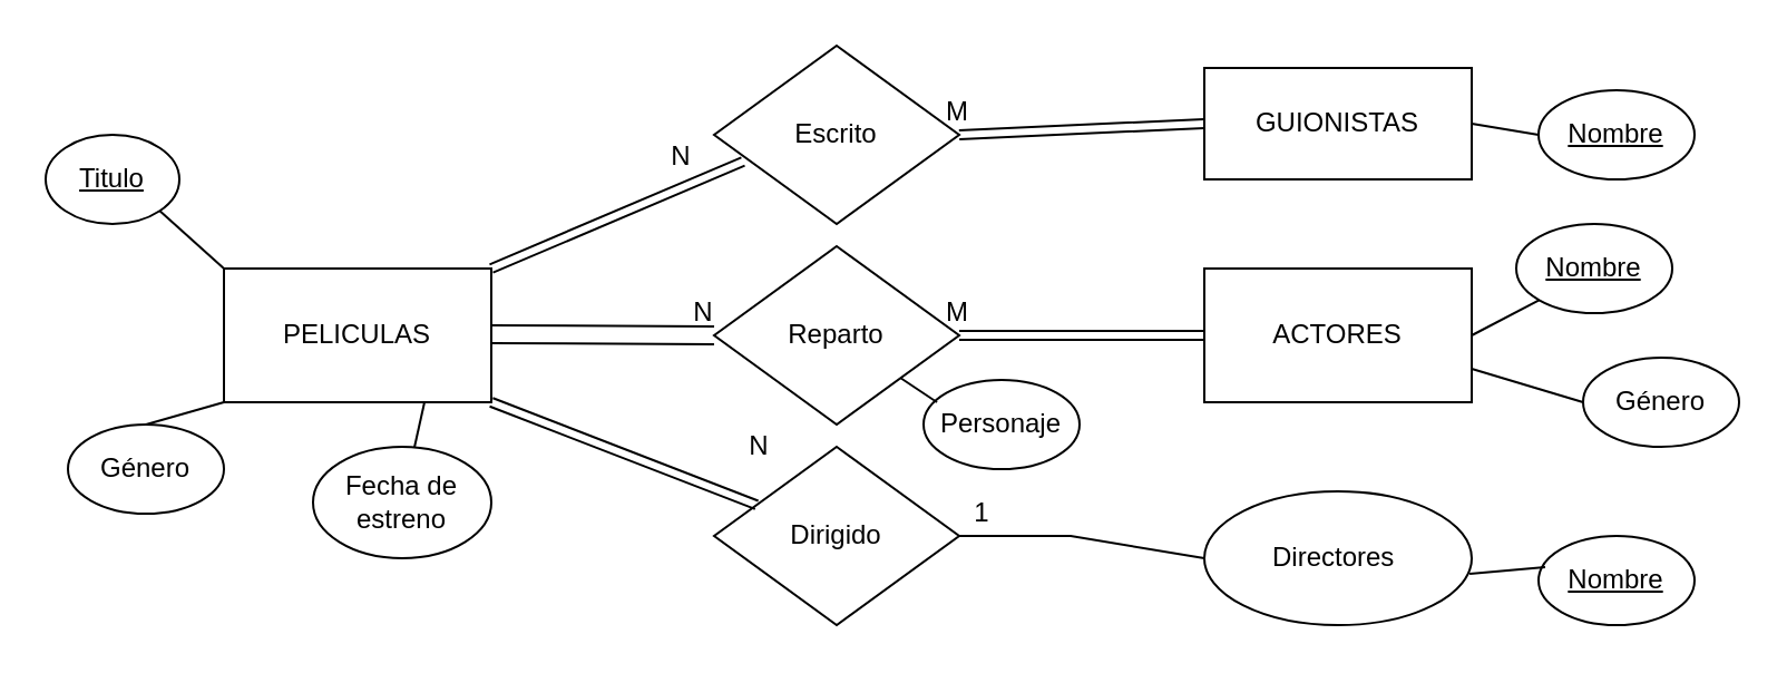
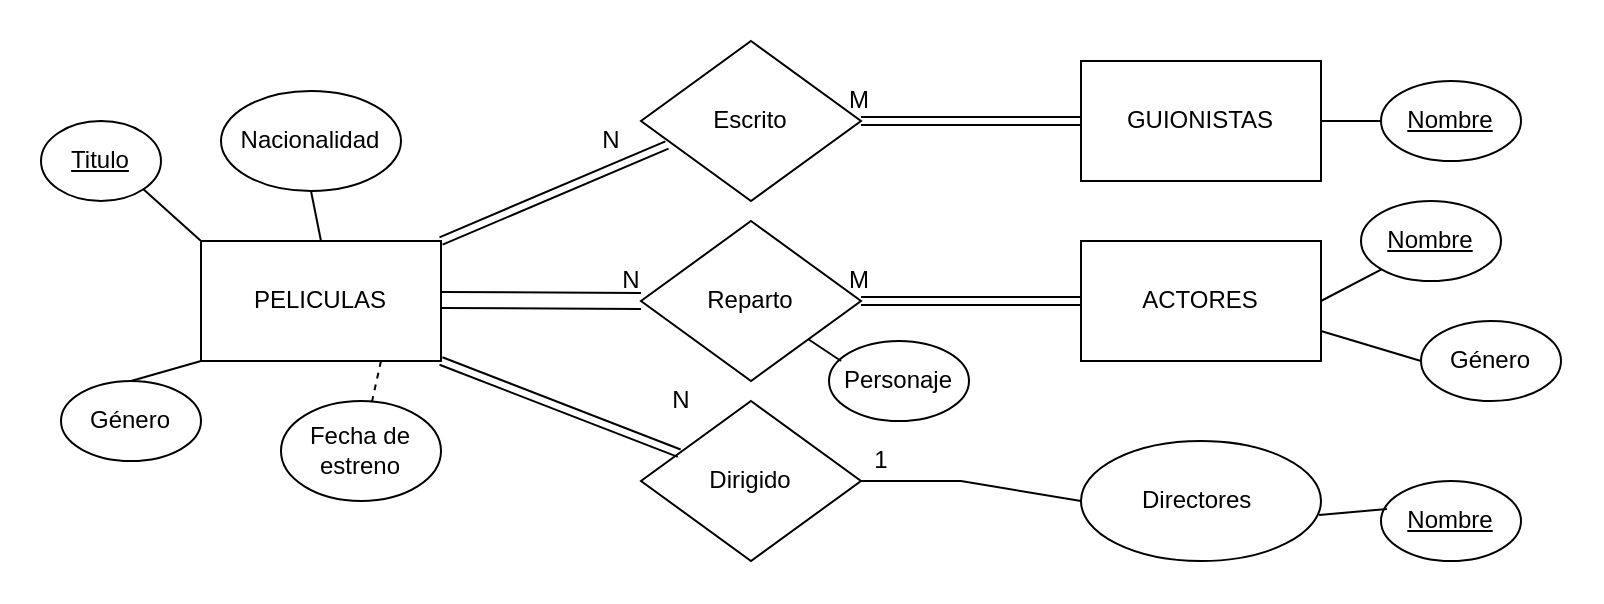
  <mxCell id="0" />
  <mxCell id="1" parent="0" />
  <mxCell id="2" value="Escrito" style="rhombus;whiteSpace=wrap;html=1;" parent="1" vertex="1"><mxGeometry x="320" y="20" width="110" height="80" as="geometry" /></mxCell>
  <mxCell id="3" value="Reparto" style="rhombus;whiteSpace=wrap;html=1;" parent="1" vertex="1"><mxGeometry x="320" y="110" width="110" height="80" as="geometry" /></mxCell>
  <mxCell id="4" value="Dirigido" style="rhombus;whiteSpace=wrap;html=1;" parent="1" vertex="1"><mxGeometry x="320" y="200" width="110" height="80" as="geometry" /></mxCell>
  <mxCell id="5" value="PELICULAS" style="rounded=0;whiteSpace=wrap;html=1;" parent="1" vertex="1"><mxGeometry x="100" y="120" width="120" height="60" as="geometry" /></mxCell>
  <mxCell id="6" value="&lt;u&gt;Titulo&lt;/u&gt;" style="ellipse;whiteSpace=wrap;html=1;" parent="1" vertex="1"><mxGeometry x="20" y="60" width="60" height="40" as="geometry" /></mxCell>
- <mxCell id="7" value="GUIONISTAS" style="rounded=0;whiteSpace=wrap;html=1;" parent="1" vertex="1"><mxGeometry x="540" y="30" width="120" height="50" as="geometry" /></mxCell>
+ <mxCell id="7" value="GUIONISTAS" style="rounded=0;whiteSpace=wrap;html=1;" parent="1" vertex="1"><mxGeometry x="540" y="30" width="120" height="60" as="geometry" /></mxCell>
  <mxCell id="8" value="ACTORES" style="rounded=0;whiteSpace=wrap;html=1;" parent="1" vertex="1"><mxGeometry x="540" y="120" width="120" height="60" as="geometry" /></mxCell>
  <mxCell id="9" value="Directores&amp;nbsp;" style="ellipse;whiteSpace=wrap;html=1;" parent="1" vertex="1"><mxGeometry x="540" y="220" width="120" height="60" as="geometry" /></mxCell>
  <mxCell id="10" value="&lt;u&gt;Nombre&lt;/u&gt;" style="ellipse;whiteSpace=wrap;html=1;" parent="1" vertex="1"><mxGeometry x="690" y="240" width="70" height="40" as="geometry" /></mxCell>
  <mxCell id="11" value="&lt;span style=&quot;font-weight: normal&quot;&gt;&lt;u&gt;Nombre&lt;/u&gt;&lt;/span&gt;" style="ellipse;whiteSpace=wrap;html=1;fontStyle=1" parent="1" vertex="1"><mxGeometry x="680" y="100" width="70" height="40" as="geometry" /></mxCell>
  <mxCell id="12" value="&lt;u&gt;Nombre&lt;/u&gt;" style="ellipse;whiteSpace=wrap;html=1;" parent="1" vertex="1"><mxGeometry x="690" y="40" width="70" height="40" as="geometry" /></mxCell>
  <mxCell id="13" value="Género" style="ellipse;whiteSpace=wrap;html=1;" parent="1" vertex="1"><mxGeometry x="710" y="160" width="70" height="40" as="geometry" /></mxCell>
  <mxCell id="14" value="Género" style="ellipse;whiteSpace=wrap;html=1;" parent="1" vertex="1"><mxGeometry x="30" y="190" width="70" height="40" as="geometry" /></mxCell>
  <mxCell id="15" value="Fecha de estreno" style="ellipse;whiteSpace=wrap;html=1;" parent="1" vertex="1"><mxGeometry x="140" y="200" width="80" height="50" as="geometry" /></mxCell>
+ <mxCell id="16" value="Nacionalidad" style="ellipse;whiteSpace=wrap;html=1;" parent="1" vertex="1"><mxGeometry x="110" y="45" width="90" height="50" as="geometry" /></mxCell>
  <mxCell id="17" value="Personaje" style="ellipse;whiteSpace=wrap;html=1;" parent="1" vertex="1"><mxGeometry x="414" y="170" width="70" height="40" as="geometry" /></mxCell>
  <mxCell id="18" value="" style="shape=link;html=1;rounded=0;width=-8;" parent="1" edge="1"><mxGeometry relative="1" as="geometry"><mxPoint x="220" y="149.5" as="sourcePoint" /><mxPoint x="320" y="150" as="targetPoint" /></mxGeometry></mxCell>
  <mxCell id="19" value="" style="resizable=0;html=1;align=left;verticalAlign=bottom;" parent="18" connectable="0" vertex="1"><mxGeometry x="-1" relative="1" as="geometry" /></mxCell>
  <mxCell id="20" value="" style="resizable=0;html=1;align=right;verticalAlign=bottom;" parent="18" connectable="0" vertex="1"><mxGeometry x="1" relative="1" as="geometry" /></mxCell>
  <mxCell id="21" value="" style="shape=link;html=1;rounded=0;entryX=0.118;entryY=0.65;entryDx=0;entryDy=0;entryPerimeter=0;" parent="1" target="2" edge="1"><mxGeometry relative="1" as="geometry"><mxPoint x="220" y="120" as="sourcePoint" /><mxPoint x="380" y="120" as="targetPoint" /></mxGeometry></mxCell>
  <mxCell id="22" value="" style="resizable=0;html=1;align=right;verticalAlign=bottom;" parent="21" connectable="0" vertex="1"><mxGeometry x="1" relative="1" as="geometry" /></mxCell>
  <mxCell id="23" value="N" style="text;html=1;align=center;verticalAlign=middle;resizable=0;points=[];autosize=1;" parent="1" vertex="1"><mxGeometry x="295" y="60" width="20" height="20" as="geometry" /></mxCell>
  <mxCell id="24" value="N" style="text;html=1;align=center;verticalAlign=middle;resizable=0;points=[];autosize=1;" parent="1" vertex="1"><mxGeometry x="330" y="190" width="20" height="20" as="geometry" /></mxCell>
  <mxCell id="25" value="N" style="text;html=1;align=center;verticalAlign=middle;resizable=0;points=[];autosize=1;" parent="1" vertex="1"><mxGeometry x="305" y="130" width="20" height="20" as="geometry" /></mxCell>
  <mxCell id="26" value="" style="shape=link;html=1;rounded=0;" parent="1" target="4" edge="1"><mxGeometry relative="1" as="geometry"><mxPoint x="220" y="180" as="sourcePoint" /><mxPoint x="380" y="180" as="targetPoint" /></mxGeometry></mxCell>
  <mxCell id="27" value="" style="endArrow=none;html=1;rounded=0;entryX=0;entryY=0.5;entryDx=0;entryDy=0;exitX=1;exitY=0.5;exitDx=0;exitDy=0;" parent="1" source="4" target="9" edge="1"><mxGeometry relative="1" as="geometry"><mxPoint x="330" y="240" as="sourcePoint" /><mxPoint x="490" y="240" as="targetPoint" /><Array as="points"><mxPoint x="480" y="240" /></Array></mxGeometry></mxCell>
  <mxCell id="28" value="" style="shape=link;html=1;rounded=0;" parent="1" edge="1"><mxGeometry relative="1" as="geometry"><mxPoint x="430" y="150" as="sourcePoint" /><mxPoint x="540" y="150" as="targetPoint" /></mxGeometry></mxCell>
  <mxCell id="29" value="" style="resizable=0;html=1;align=right;verticalAlign=bottom;" parent="28" connectable="0" vertex="1"><mxGeometry x="1" relative="1" as="geometry" /></mxCell>
  <mxCell id="30" value="" style="shape=link;html=1;rounded=0;exitX=1;exitY=0.5;exitDx=0;exitDy=0;entryX=0;entryY=0.5;entryDx=0;entryDy=0;" parent="1" source="2" target="7" edge="1"><mxGeometry relative="1" as="geometry"><mxPoint x="380" y="100" as="sourcePoint" /><mxPoint x="540" y="100" as="targetPoint" /></mxGeometry></mxCell>
  <mxCell id="31" value="" style="resizable=0;html=1;align=right;verticalAlign=bottom;" parent="30" connectable="0" vertex="1"><mxGeometry x="1" relative="1" as="geometry" /></mxCell>
  <mxCell id="32" value="M" style="text;html=1;align=center;verticalAlign=middle;resizable=0;points=[];autosize=1;" parent="1" vertex="1"><mxGeometry x="414" y="130" width="30" height="20" as="geometry" /></mxCell>
  <mxCell id="33" value="M" style="text;html=1;align=center;verticalAlign=middle;resizable=0;points=[];autosize=1;" parent="1" vertex="1"><mxGeometry x="414" y="40" width="30" height="20" as="geometry" /></mxCell>
  <mxCell id="34" value="1" style="text;html=1;align=center;verticalAlign=middle;resizable=0;points=[];autosize=1;" parent="1" vertex="1"><mxGeometry x="430" y="220" width="20" height="20" as="geometry" /></mxCell>
  <mxCell id="35" value="" style="endArrow=none;html=1;rounded=0;entryX=0.086;entryY=0.25;entryDx=0;entryDy=0;entryPerimeter=0;" parent="1" source="3" target="17" edge="1"><mxGeometry relative="1" as="geometry"><mxPoint x="330" y="240" as="sourcePoint" /><mxPoint x="490" y="240" as="targetPoint" /></mxGeometry></mxCell>
- <mxCell id="36" value="" style="endArrow=none;html=1;rounded=0;exitX=0.75;exitY=1;exitDx=0;exitDy=0;" parent="1" source="5" target="15" edge="1"><mxGeometry relative="1" as="geometry"><mxPoint x="330" y="240" as="sourcePoint" /><mxPoint x="490" y="240" as="targetPoint" /></mxGeometry></mxCell>
+ <mxCell id="36" value="" style="endArrow=none;html=1;rounded=0;exitX=0.75;exitY=1;exitDx=0;exitDy=0;dashed=1;" parent="1" source="5" target="15" edge="1"><mxGeometry relative="1" as="geometry"><mxPoint x="330" y="240" as="sourcePoint" /><mxPoint x="490" y="240" as="targetPoint" /></mxGeometry></mxCell>
  <mxCell id="37" value="" style="endArrow=none;html=1;rounded=0;entryX=0.5;entryY=0;entryDx=0;entryDy=0;exitX=0;exitY=1;exitDx=0;exitDy=0;" parent="1" source="5" target="14" edge="1"><mxGeometry relative="1" as="geometry"><mxPoint x="330" y="240" as="sourcePoint" /><mxPoint x="490" y="240" as="targetPoint" /></mxGeometry></mxCell>
  <mxCell id="38" value="" style="endArrow=none;html=1;rounded=0;exitX=1;exitY=1;exitDx=0;exitDy=0;entryX=0;entryY=0;entryDx=0;entryDy=0;" parent="1" source="6" target="5" edge="1"><mxGeometry relative="1" as="geometry"><mxPoint x="330" y="240" as="sourcePoint" /><mxPoint x="490" y="240" as="targetPoint" /></mxGeometry></mxCell>
+ <mxCell id="39" value="" style="endArrow=none;html=1;rounded=0;exitX=0.5;exitY=1;exitDx=0;exitDy=0;entryX=0.5;entryY=0;entryDx=0;entryDy=0;" parent="1" source="16" target="5" edge="1"><mxGeometry relative="1" as="geometry"><mxPoint x="330" y="240" as="sourcePoint" /><mxPoint x="490" y="240" as="targetPoint" /></mxGeometry></mxCell>
  <mxCell id="40" value="" style="endArrow=none;html=1;rounded=0;exitX=1;exitY=0.5;exitDx=0;exitDy=0;entryX=0;entryY=0.5;entryDx=0;entryDy=0;" parent="1" source="7" target="12" edge="1"><mxGeometry relative="1" as="geometry"><mxPoint x="330" y="240" as="sourcePoint" /><mxPoint x="490" y="240" as="targetPoint" /></mxGeometry></mxCell>
  <mxCell id="41" value="" style="endArrow=none;html=1;rounded=0;exitX=1;exitY=0.5;exitDx=0;exitDy=0;entryX=0;entryY=1;entryDx=0;entryDy=0;" parent="1" source="8" target="11" edge="1"><mxGeometry relative="1" as="geometry"><mxPoint x="330" y="240" as="sourcePoint" /><mxPoint x="490" y="240" as="targetPoint" /></mxGeometry></mxCell>
  <mxCell id="42" value="" style="endArrow=none;html=1;rounded=0;exitX=1;exitY=0.75;exitDx=0;exitDy=0;entryX=0;entryY=0.5;entryDx=0;entryDy=0;" parent="1" source="8" target="13" edge="1"><mxGeometry relative="1" as="geometry"><mxPoint x="330" y="240" as="sourcePoint" /><mxPoint x="490" y="240" as="targetPoint" /></mxGeometry></mxCell>
  <mxCell id="43" value="" style="endArrow=none;html=1;rounded=0;exitX=0.992;exitY=0.617;exitDx=0;exitDy=0;exitPerimeter=0;" parent="1" source="9" edge="1"><mxGeometry relative="1" as="geometry"><mxPoint x="330" y="240" as="sourcePoint" /><mxPoint x="693" y="254" as="targetPoint" /></mxGeometry></mxCell>
